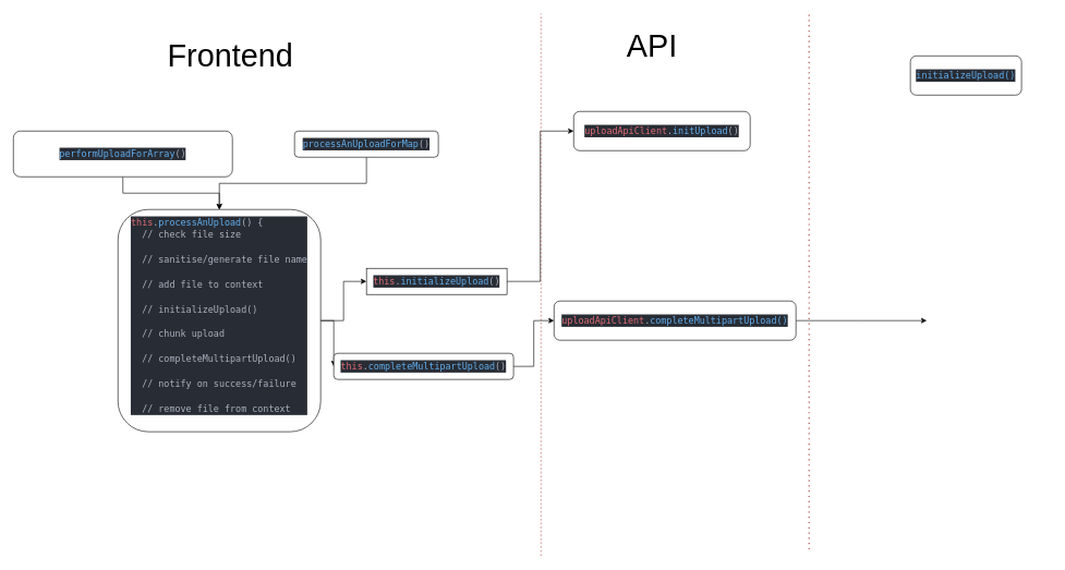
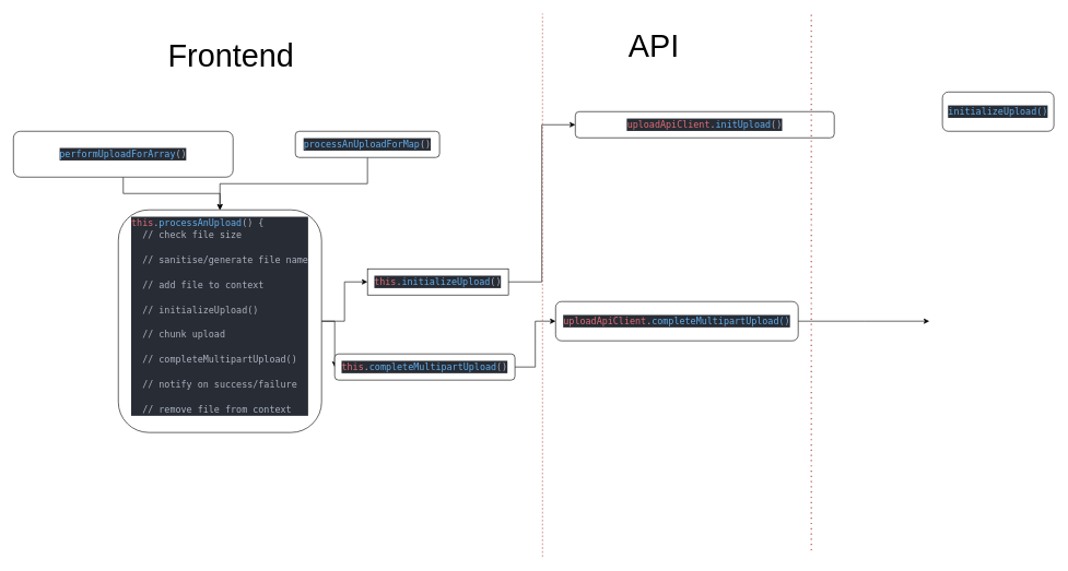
  <mxCell id="0" />
  <mxCell id="1" parent="0" />
  <mxCell id="2" style="edgeStyle=orthogonalEdgeStyle;rounded=0;orthogonalLoop=1;jettySize=auto;html=1;" edge="1" parent="1" source="3" target="8"><mxGeometry relative="1" as="geometry" /></mxCell>
  <mxCell id="3" value="&lt;div data-darkreader-inline-bgcolor=&quot;&quot; data-darkreader-inline-color=&quot;&quot; style=&quot;color: rgb(171, 178, 191); background-color: rgb(40, 44, 52); font-family: &amp;quot;Droid Sans Mono&amp;quot;, &amp;quot;monospace&amp;quot;, monospace; font-weight: normal; font-size: 14px; line-height: 19px; --darkreader-inline-color: #aea9a2; --darkreader-inline-bgcolor: #33353b;&quot;&gt;&lt;div&gt;&lt;span data-darkreader-inline-color=&quot;&quot; style=&quot;color: rgb(97, 175, 239); --darkreader-inline-color: #68a9d9;&quot;&gt;processAnUploadForMap&lt;/span&gt;&lt;span data-darkreader-inline-color=&quot;&quot; style=&quot;color: rgb(171, 178, 191); --darkreader-inline-color: #aea9a2;&quot;&gt;()&lt;/span&gt;&lt;/div&gt;&lt;/div&gt;" style="rounded=1;whiteSpace=wrap;html=1;" vertex="1" parent="1"><mxGeometry x="450" y="200" width="220" height="40" as="geometry" /></mxCell>
  <mxCell id="4" value="" style="edgeStyle=orthogonalEdgeStyle;rounded=0;orthogonalLoop=1;jettySize=auto;html=1;" edge="1" parent="1" source="5" target="8"><mxGeometry relative="1" as="geometry" /></mxCell>
  <mxCell id="5" value="&lt;div data-darkreader-inline-bgcolor=&quot;&quot; data-darkreader-inline-color=&quot;&quot; style=&quot;color: rgb(171, 178, 191); background-color: rgb(40, 44, 52); font-family: &amp;quot;Droid Sans Mono&amp;quot;, &amp;quot;monospace&amp;quot;, monospace; font-weight: normal; font-size: 14px; line-height: 19px; --darkreader-inline-color: #aea9a2; --darkreader-inline-bgcolor: #33353b;&quot;&gt;&lt;div&gt;&lt;span data-darkreader-inline-color=&quot;&quot; style=&quot;color: rgb(171, 178, 191); --darkreader-inline-color: #aea9a2;&quot;&gt; &lt;/span&gt;&lt;span data-darkreader-inline-color=&quot;&quot; style=&quot;color: rgb(97, 175, 239); --darkreader-inline-color: #68a9d9;&quot;&gt;performUploadForArray&lt;/span&gt;&lt;span data-darkreader-inline-color=&quot;&quot; style=&quot;color: rgb(171, 178, 191); --darkreader-inline-color: #aea9a2;&quot;&gt;(&lt;/span&gt;)&lt;span data-darkreader-inline-color=&quot;&quot; style=&quot;color: rgb(171, 178, 191); --darkreader-inline-color: #aea9a2;&quot;&gt;&lt;/span&gt;&lt;/div&gt;&lt;/div&gt;" style="rounded=1;whiteSpace=wrap;html=1;" vertex="1" parent="1"><mxGeometry x="20" y="200" width="335" height="70" as="geometry" /></mxCell>
  <mxCell id="6" value="" style="edgeStyle=orthogonalEdgeStyle;rounded=0;orthogonalLoop=1;jettySize=auto;html=1;" edge="1" parent="1" source="8" target="10"><mxGeometry relative="1" as="geometry" /></mxCell>
  <mxCell id="7" style="edgeStyle=orthogonalEdgeStyle;rounded=0;orthogonalLoop=1;jettySize=auto;html=1;entryX=0;entryY=0.5;entryDx=0;entryDy=0;" edge="1" parent="1" source="8" target="12"><mxGeometry relative="1" as="geometry" /></mxCell>
  <mxCell id="8" value="&lt;div data-darkreader-inline-bgcolor=&quot;&quot; data-darkreader-inline-color=&quot;&quot; style=&quot;color: rgb(171, 178, 191); background-color: rgb(40, 44, 52); font-family: &amp;quot;Droid Sans Mono&amp;quot;, &amp;quot;monospace&amp;quot;, monospace; font-weight: normal; font-size: 14px; line-height: 19px; --darkreader-inline-color: #aea9a2; --darkreader-inline-bgcolor: #33353b;&quot; align=&quot;left&quot;&gt;&lt;div&gt;&lt;span data-darkreader-inline-color=&quot;&quot; style=&quot;color: rgb(224, 108, 117); --darkreader-inline-color: #cd7279;&quot;&gt;this&lt;/span&gt;&lt;span data-darkreader-inline-color=&quot;&quot; style=&quot;color: rgb(171, 178, 191); --darkreader-inline-color: #aea9a2;&quot;&gt;.&lt;/span&gt;&lt;span data-darkreader-inline-color=&quot;&quot; style=&quot;color: rgb(97, 175, 239); --darkreader-inline-color: #68a9d9;&quot;&gt;processAnUpload&lt;/span&gt;&lt;span data-darkreader-inline-color=&quot;&quot; style=&quot;color: rgb(171, 178, 191); --darkreader-inline-color: #aea9a2;&quot;&gt;()&lt;/span&gt; {&lt;/div&gt;&lt;div&gt;&amp;nbsp; // check file size&lt;/div&gt;&lt;div&gt;&lt;br&gt;&lt;/div&gt;&lt;div&gt;&amp;nbsp; // sanitise/generate file name&lt;/div&gt;&lt;div&gt;&lt;br&gt;&lt;/div&gt;&lt;div&gt;&amp;nbsp; // add file to context&lt;br&gt;&lt;/div&gt;&lt;div&gt;&lt;br&gt;&lt;/div&gt;&lt;div&gt;&amp;nbsp; // initializeUpload()&lt;/div&gt;&lt;div&gt;&lt;br&gt;&lt;/div&gt;&lt;div&gt;&amp;nbsp; // chunk upload&lt;/div&gt;&lt;div&gt;&lt;br&gt;&lt;/div&gt;&lt;div&gt;&amp;nbsp; // completeMultipartUpload()&lt;/div&gt;&lt;div&gt;&amp;nbsp; &lt;br&gt;&lt;/div&gt;&lt;div&gt;&amp;nbsp; // notify on success/failure&lt;/div&gt;&lt;div&gt;&lt;br&gt;&lt;/div&gt;&lt;div&gt;&amp;nbsp; // remove file from context&lt;br&gt;&lt;/div&gt;&lt;/div&gt;&lt;div&gt;&lt;br&gt;&lt;/div&gt;" style="whiteSpace=wrap;html=1;rounded=1;" vertex="1" parent="1"><mxGeometry x="180" y="320" width="310" height="340" as="geometry" /></mxCell>
  <mxCell id="9" style="edgeStyle=orthogonalEdgeStyle;rounded=0;orthogonalLoop=1;jettySize=auto;html=1;entryX=0;entryY=0.5;entryDx=0;entryDy=0;fontSize=48;" edge="1" parent="1" source="10" target="14"><mxGeometry relative="1" as="geometry" /></mxCell>
  <mxCell id="10" value="&lt;div data-darkreader-inline-bgcolor=&quot;&quot; data-darkreader-inline-color=&quot;&quot; style=&quot;color: rgb(171, 178, 191); background-color: rgb(40, 44, 52); font-family: &amp;quot;Droid Sans Mono&amp;quot;, &amp;quot;monospace&amp;quot;, monospace; font-weight: normal; font-size: 14px; line-height: 19px; --darkreader-inline-color: #aea9a2; --darkreader-inline-bgcolor: #33353b;&quot;&gt;&lt;div&gt;&lt;span data-darkreader-inline-color=&quot;&quot; style=&quot;color: rgb(224, 108, 117); --darkreader-inline-color: #cd7279;&quot;&gt;this&lt;/span&gt;&lt;span data-darkreader-inline-color=&quot;&quot; style=&quot;color: rgb(171, 178, 191); --darkreader-inline-color: #aea9a2;&quot;&gt;.&lt;/span&gt;&lt;span data-darkreader-inline-color=&quot;&quot; style=&quot;color: rgb(97, 175, 239); --darkreader-inline-color: #68a9d9;&quot;&gt;initializeUpload&lt;/span&gt;&lt;span data-darkreader-inline-color=&quot;&quot; style=&quot;color: rgb(171, 178, 191); --darkreader-inline-color: #aea9a2;&quot;&gt;()&lt;/span&gt;&lt;/div&gt;&lt;/div&gt;" style="whiteSpace=wrap;html=1;rounded=0;" vertex="1" parent="1"><mxGeometry x="560" y="410" width="215" height="40" as="geometry" /></mxCell>
  <mxCell id="11" style="edgeStyle=orthogonalEdgeStyle;rounded=0;orthogonalLoop=1;jettySize=auto;html=1;entryX=0;entryY=0.5;entryDx=0;entryDy=0;fontSize=48;" edge="1" parent="1" source="12" target="20"><mxGeometry relative="1" as="geometry" /></mxCell>
  <mxCell id="12" value="&lt;div data-darkreader-inline-bgcolor=&quot;&quot; data-darkreader-inline-color=&quot;&quot; style=&quot;color: rgb(171, 178, 191); background-color: rgb(40, 44, 52); font-family: &amp;quot;Droid Sans Mono&amp;quot;, &amp;quot;monospace&amp;quot;, monospace; font-weight: normal; font-size: 14px; line-height: 19px; --darkreader-inline-color: #aea9a2; --darkreader-inline-bgcolor: #33353b;&quot;&gt;&lt;div&gt;&lt;span data-darkreader-inline-color=&quot;&quot; style=&quot;color: rgb(224, 108, 117); --darkreader-inline-color: #cd7279;&quot;&gt;this&lt;/span&gt;&lt;span data-darkreader-inline-color=&quot;&quot; style=&quot;color: rgb(171, 178, 191); --darkreader-inline-color: #aea9a2;&quot;&gt;.&lt;/span&gt;&lt;span data-darkreader-inline-color=&quot;&quot; style=&quot;color: rgb(97, 175, 239); --darkreader-inline-color: #68a9d9;&quot;&gt;completeMultipartUpload&lt;/span&gt;&lt;span data-darkreader-inline-color=&quot;&quot; style=&quot;color: rgb(171, 178, 191); --darkreader-inline-color: #aea9a2;&quot;&gt;()&lt;/span&gt;&lt;/div&gt;&lt;/div&gt;" style="rounded=1;whiteSpace=wrap;html=1;" vertex="1" parent="1"><mxGeometry x="510" y="540" width="275" height="40" as="geometry" /></mxCell>
  <mxCell id="13" value="" style="endArrow=none;dashed=1;html=1;rounded=0;fillColor=#f8cecc;strokeColor=#b85450;" edge="1" parent="1"><mxGeometry width="50" height="50" relative="1" as="geometry"><mxPoint x="827" y="850" as="sourcePoint" /><mxPoint x="827" as="targetPoint" y="20" /></mxGeometry></mxCell>
- <mxCell id="14" value="&lt;div data-darkreader-inline-bgcolor=&quot;&quot; data-darkreader-inline-color=&quot;&quot; style=&quot;color: rgb(171, 178, 191); background-color: rgb(40, 44, 52); font-family: &amp;quot;Droid Sans Mono&amp;quot;, &amp;quot;monospace&amp;quot;, monospace; font-weight: normal; font-size: 14px; line-height: 19px; --darkreader-inline-color: #aea9a2; --darkreader-inline-bgcolor: #33353b;&quot;&gt;&lt;div&gt;&lt;span data-darkreader-inline-color=&quot;&quot; style=&quot;color: rgb(224, 108, 117); --darkreader-inline-color: #cd7279;&quot;&gt;uploadApiClient&lt;/span&gt;&lt;span data-darkreader-inline-color=&quot;&quot; style=&quot;color: rgb(171, 178, 191); --darkreader-inline-color: #aea9a2;&quot;&gt;.&lt;/span&gt;&lt;span data-darkreader-inline-color=&quot;&quot; style=&quot;color: rgb(97, 175, 239); --darkreader-inline-color: #68a9d9;&quot;&gt;initUpload&lt;/span&gt;&lt;span data-darkreader-inline-color=&quot;&quot; style=&quot;color: rgb(171, 178, 191); --darkreader-inline-color: #aea9a2;&quot;&gt;(&lt;/span&gt;)&lt;/div&gt;&lt;/div&gt;" style="rounded=1;whiteSpace=wrap;html=1;" vertex="1" parent="1"><mxGeometry x="877" y="170" width="270" height="60" as="geometry" /></mxCell>
+ <mxCell id="14" value="&lt;div data-darkreader-inline-bgcolor=&quot;&quot; data-darkreader-inline-color=&quot;&quot; style=&quot;color: rgb(171, 178, 191); background-color: rgb(40, 44, 52); font-family: &amp;quot;Droid Sans Mono&amp;quot;, &amp;quot;monospace&amp;quot;, monospace; font-weight: normal; font-size: 14px; line-height: 19px; --darkreader-inline-color: #aea9a2; --darkreader-inline-bgcolor: #33353b;&quot;&gt;&lt;div&gt;&lt;span data-darkreader-inline-color=&quot;&quot; style=&quot;color: rgb(224, 108, 117); --darkreader-inline-color: #cd7279;&quot;&gt;uploadApiClient&lt;/span&gt;&lt;span data-darkreader-inline-color=&quot;&quot; style=&quot;color: rgb(171, 178, 191); --darkreader-inline-color: #aea9a2;&quot;&gt;.&lt;/span&gt;&lt;span data-darkreader-inline-color=&quot;&quot; style=&quot;color: rgb(97, 175, 239); --darkreader-inline-color: #68a9d9;&quot;&gt;initUpload&lt;/span&gt;&lt;span data-darkreader-inline-color=&quot;&quot; style=&quot;color: rgb(171, 178, 191); --darkreader-inline-color: #aea9a2;&quot;&gt;(&lt;/span&gt;)&lt;/div&gt;&lt;/div&gt;" style="rounded=1;whiteSpace=wrap;html=1;" vertex="1" parent="1"><mxGeometry x="877" y="170" width="395" height="40" as="geometry" /></mxCell>
  <mxCell id="15" value="&lt;font style=&quot;font-size: 48px;&quot;&gt;API&lt;/font&gt;" style="text;html=1;strokeColor=none;fillColor=none;align=center;verticalAlign=middle;whiteSpace=wrap;rounded=0;" vertex="1" parent="1"><mxGeometry x="947" y="30" width="100" height="80" as="geometry" /></mxCell>
- <mxCell id="16" value="&lt;div data-darkreader-inline-bgcolor=&quot;&quot; data-darkreader-inline-color=&quot;&quot; style=&quot;color: rgb(171, 178, 191); background-color: rgb(40, 44, 52); font-family: &amp;quot;Droid Sans Mono&amp;quot;, &amp;quot;monospace&amp;quot;, monospace; font-weight: normal; font-size: 14px; line-height: 19px; --darkreader-inline-color: #aea9a2; --darkreader-inline-bgcolor: #33353b;&quot;&gt;&lt;div&gt;&lt;span data-darkreader-inline-color=&quot;&quot; style=&quot;color: rgb(97, 175, 239); --darkreader-inline-color: #68a9d9;&quot;&gt;initializeUpload()&lt;/span&gt;&lt;/div&gt;&lt;/div&gt;" style="rounded=1;whiteSpace=wrap;html=1;fontSize=12;" vertex="1" parent="1"><mxGeometry x="1392" y="85" width="170" height="60" as="geometry" /></mxCell>
+ <mxCell id="16" value="&lt;div data-darkreader-inline-bgcolor=&quot;&quot; data-darkreader-inline-color=&quot;&quot; style=&quot;color: rgb(171, 178, 191); background-color: rgb(40, 44, 52); font-family: &amp;quot;Droid Sans Mono&amp;quot;, &amp;quot;monospace&amp;quot;, monospace; font-weight: normal; font-size: 14px; line-height: 19px; --darkreader-inline-color: #aea9a2; --darkreader-inline-bgcolor: #33353b;&quot;&gt;&lt;div&gt;&lt;span data-darkreader-inline-color=&quot;&quot; style=&quot;color: rgb(97, 175, 239); --darkreader-inline-color: #68a9d9;&quot;&gt;initializeUpload()&lt;/span&gt;&lt;/div&gt;&lt;/div&gt;" style="rounded=1;whiteSpace=wrap;html=1;fontSize=12;" vertex="1" parent="1"><mxGeometry x="1437" y="140" width="170" height="60" as="geometry" /></mxCell>
  <mxCell id="17" value="&lt;font style=&quot;font-size: 48px;&quot;&gt;Frontend&lt;/font&gt;" style="text;html=1;strokeColor=none;fillColor=none;align=center;verticalAlign=middle;whiteSpace=wrap;rounded=0;" vertex="1" parent="1"><mxGeometry x="207" y="40" width="290" height="90" as="geometry" /></mxCell>
  <mxCell id="18" value="" style="endArrow=none;dashed=1;html=1;dashPattern=1 3;strokeWidth=2;rounded=0;fontSize=48;fillColor=#f8cecc;strokeColor=#b85450;" edge="1" parent="1"><mxGeometry width="50" height="50" relative="1" as="geometry"><mxPoint x="1237" y="840" as="sourcePoint" /><mxPoint x="1237" as="targetPoint" y="20" /></mxGeometry></mxCell>
  <mxCell id="19" style="edgeStyle=orthogonalEdgeStyle;rounded=0;orthogonalLoop=1;jettySize=auto;html=1;fontSize=48;" edge="1" parent="1" source="20"><mxGeometry relative="1" as="geometry"><mxPoint x="1417" y="490" as="targetPoint" /></mxGeometry></mxCell>
  <mxCell id="20" value="&lt;div data-darkreader-inline-bgcolor=&quot;&quot; data-darkreader-inline-color=&quot;&quot; style=&quot;color: rgb(171, 178, 191); background-color: rgb(40, 44, 52); font-family: &amp;quot;Droid Sans Mono&amp;quot;, &amp;quot;monospace&amp;quot;, monospace; font-weight: normal; font-size: 14px; line-height: 19px; --darkreader-inline-color: #aea9a2; --darkreader-inline-bgcolor: #33353b;&quot;&gt;&lt;div&gt;&lt;span data-darkreader-inline-color=&quot;&quot; style=&quot;color: rgb(224, 108, 117); --darkreader-inline-color: #cd7279;&quot;&gt;uploadApiClient&lt;/span&gt;&lt;span data-darkreader-inline-color=&quot;&quot; style=&quot;color: rgb(171, 178, 191); --darkreader-inline-color: #aea9a2;&quot;&gt;.&lt;/span&gt;&lt;span data-darkreader-inline-color=&quot;&quot; style=&quot;color: rgb(97, 175, 239); --darkreader-inline-color: #68a9d9;&quot;&gt;completeMultipartUpload()&lt;/span&gt;&lt;/div&gt;&lt;/div&gt;" style="rounded=1;whiteSpace=wrap;html=1;fontSize=48;" vertex="1" parent="1"><mxGeometry x="847" y="460" width="370" height="60" as="geometry" /></mxCell>
